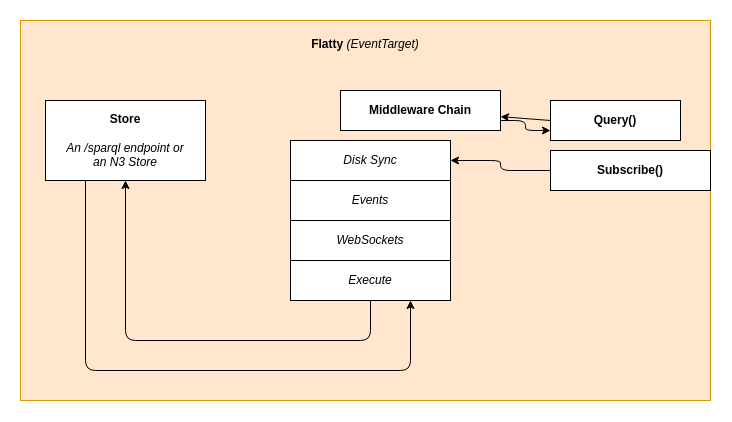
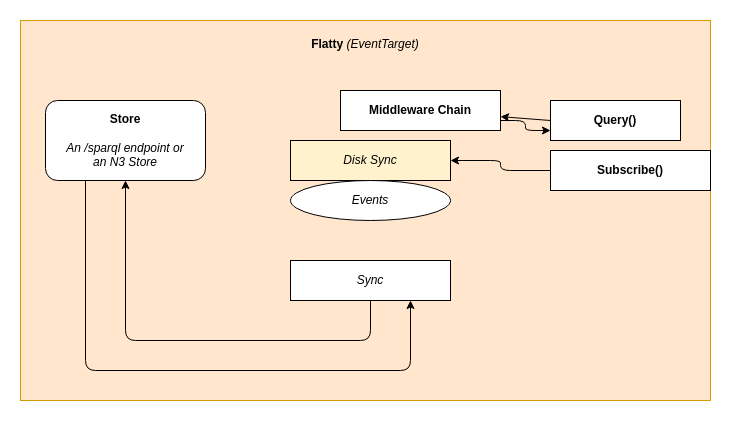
  <mxCell id="0" />
  <mxCell id="1" parent="0" />
  <mxCell id="2" value="&lt;b&gt;Flatty &lt;/b&gt;&lt;i&gt;(EventTarget)&lt;/i&gt;" style="rounded=0;whiteSpace=wrap;html=1;fillColor=#ffe6cc;strokeColor=#d79b00;verticalAlign=top;spacing=12;" vertex="1" parent="1"><mxGeometry x="20" y="20" width="690" height="380" as="geometry" /></mxCell>
  <mxCell id="3" style="edgeStyle=orthogonalEdgeStyle;html=1;exitX=0.25;exitY=1;exitDx=0;exitDy=0;entryX=0.75;entryY=1;entryDx=0;entryDy=0;" edge="1" parent="1" source="4" target="12"><mxGeometry relative="1" as="geometry"><Array as="points"><mxPoint x="85" y="370" /><mxPoint x="410" y="370" /></Array></mxGeometry></mxCell>
- <mxCell id="4" value="&lt;b&gt;Store&lt;br&gt;&lt;/b&gt;&lt;br&gt;&lt;i&gt;An /sparql endpoint or &lt;br&gt;an N3 Store&lt;/i&gt;" style="rounded=0;whiteSpace=wrap;html=1;" parent="1" vertex="1"><mxGeometry x="45" y="100" width="160" height="80" as="geometry" /></mxCell>
+ <mxCell id="4" value="&lt;b&gt;Store&lt;br&gt;&lt;/b&gt;&lt;br&gt;&lt;i&gt;An /sparql endpoint or &lt;br&gt;an N3 Store&lt;/i&gt;" style="whiteSpace=wrap;html=1;rounded=1;" parent="1" vertex="1"><mxGeometry x="45" y="100" width="160" height="80" as="geometry" /></mxCell>
  <mxCell id="5" style="edgeStyle=orthogonalEdgeStyle;html=1;exitX=1;exitY=0.75;exitDx=0;exitDy=0;entryX=0;entryY=0.75;entryDx=0;entryDy=0;" edge="1" parent="1" source="6" target="8"><mxGeometry relative="1" as="geometry" /></mxCell>
  <mxCell id="6" value="&lt;b&gt;Middleware Chain&lt;/b&gt;" style="rounded=0;whiteSpace=wrap;html=1;" parent="1" vertex="1"><mxGeometry x="340" y="90" width="160" height="40" as="geometry" /></mxCell>
  <mxCell id="7" style="edgeStyle=none;html=1;exitX=0;exitY=0.5;exitDx=0;exitDy=0;" edge="1" parent="1" source="8" target="6"><mxGeometry relative="1" as="geometry" /></mxCell>
  <mxCell id="8" value="&lt;b&gt;Query()&lt;/b&gt;" style="rounded=0;whiteSpace=wrap;html=1;" vertex="1" parent="1"><mxGeometry x="550" y="100" width="130" height="40" as="geometry" /></mxCell>
- <mxCell id="9" value="&lt;span&gt;Disk Sync&lt;/span&gt;" style="rounded=0;whiteSpace=wrap;html=1;fontStyle=2" vertex="1" parent="1"><mxGeometry x="290" y="140" width="160" height="40" as="geometry" /></mxCell>
- <mxCell id="10" value="&lt;span&gt;Events&lt;/span&gt;" style="rounded=0;whiteSpace=wrap;html=1;fontStyle=2" vertex="1" parent="1"><mxGeometry x="290" y="180" width="160" height="40" as="geometry" /></mxCell>
+ <mxCell id="9" value="&lt;span&gt;Disk Sync&lt;/span&gt;" style="rounded=0;whiteSpace=wrap;html=1;fontStyle=2;fillColor=#fff2cc;" vertex="1" parent="1"><mxGeometry x="290" y="140" width="160" height="40" as="geometry" /></mxCell>
+ <mxCell id="10" value="&lt;span&gt;Events&lt;/span&gt;" style="ellipse;whiteSpace=wrap;html=1;fontStyle=2;" vertex="1" parent="1"><mxGeometry x="290" y="180" width="160" height="40" as="geometry" /></mxCell>
  <mxCell id="11" style="edgeStyle=orthogonalEdgeStyle;html=1;exitX=0.5;exitY=1;exitDx=0;exitDy=0;entryX=0.5;entryY=1;entryDx=0;entryDy=0;" edge="1" parent="1" source="12" target="4"><mxGeometry relative="1" as="geometry"><Array as="points"><mxPoint x="370" y="340" /><mxPoint x="125" y="340" /></Array></mxGeometry></mxCell>
- <mxCell id="12" value="&lt;span&gt;Execute&lt;/span&gt;" style="rounded=0;whiteSpace=wrap;html=1;fontStyle=2" vertex="1" parent="1"><mxGeometry x="290" y="260" width="160" height="40" as="geometry" /></mxCell>
- <mxCell id="13" value="&lt;span&gt;WebSockets&lt;/span&gt;" style="rounded=0;whiteSpace=wrap;html=1;fontStyle=2" vertex="1" parent="1"><mxGeometry x="290" y="220" width="160" height="40" as="geometry" /></mxCell>
+ <mxCell id="12" value="&lt;span&gt;Sync&lt;/span&gt;" style="rounded=0;whiteSpace=wrap;html=1;fontStyle=2" vertex="1" parent="1"><mxGeometry x="290" y="260" width="160" height="40" as="geometry" /></mxCell>
  <mxCell id="14" style="edgeStyle=orthogonalEdgeStyle;html=1;exitX=0;exitY=0.5;exitDx=0;exitDy=0;" edge="1" parent="1" source="15" target="9"><mxGeometry relative="1" as="geometry" /></mxCell>
  <mxCell id="15" value="&lt;b&gt;Subscribe()&lt;/b&gt;" style="rounded=0;whiteSpace=wrap;html=1;" vertex="1" parent="1"><mxGeometry x="550" y="150" width="160" height="40" as="geometry" /></mxCell>
